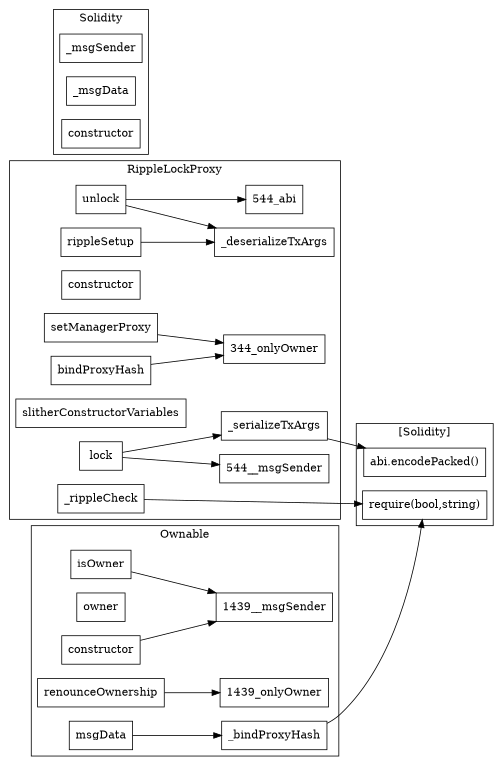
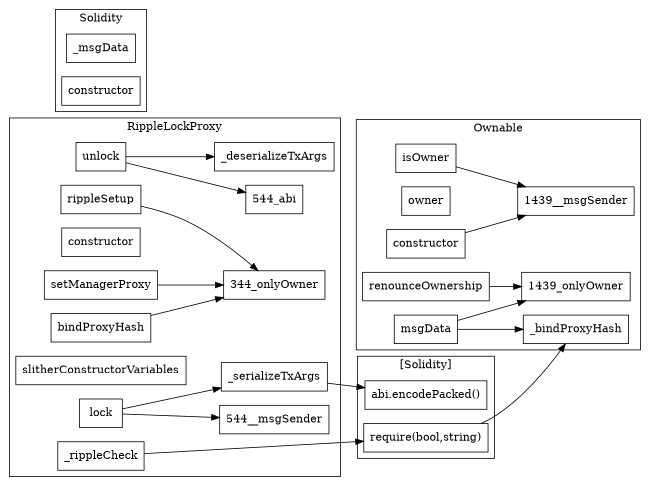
  strict digraph {
    rankdir=LR
    node [shape=box]
    n1 [label=_deserializeTxArgs]
    n2 [label=_serializeTxArgs]
    n3 [label=unlock]
    n4 [label="544_abi"]
    n5 [label=rippleSetup]
    n6 [label="344_onlyOwner"]
    n7 [label=constructor]
    n8 [label=setManagerProxy]
    n9 [label=bindProxyHash]
    n10 [label=slitherConstructorVariables]
    n11 [label=_rippleCheck]
    n12 [label=lock]
    "544__msgSender"
    n14 [label=isOwner]
    "1439__msgSender"
    n16 [label=owner]
    n17 [label=renounceOwnership]
    "1439_onlyOwner"
    n19 [label=msgData]
    n20 [label=_bindProxyHash]
    n21 [label=constructor]
-   n22 [label=_msgSender]
    n23 [label=_msgData]
    n24 [label=constructor]
    "abi.encodePacked()"
    "require(bool,string)"
    subgraph cluster_1 {
      label=RippleLockProxy
      n1
      n2
      n3
      n4
      n5
      n6
      n7
      n8
      n9
      n10
      n11
      n12
      "544__msgSender"
    }
    subgraph cluster_2 {
      label=Ownable
      n14
      "1439__msgSender"
      n16
      n17
      "1439_onlyOwner"
      n19
      n20
      n21
    }
    subgraph cluster_3 {
      label=Solidity
-     n22
      n23
      n24
    }
    subgraph cluster_4 {
      label="[Solidity]"
      "abi.encodePacked()"
      "require(bool,string)"
    }
    n2 -> "abi.encodePacked()"
    n3 -> n1
    n3 -> n4
-   n5 -> n1
+   n5 -> n6
    n8 -> n6
    n9 -> n6
    n11 -> "require(bool,string)"
    n12 -> n2
    n12 -> "544__msgSender"
    n14 -> "1439__msgSender"
    n17 -> "1439_onlyOwner"
+   n19 -> "1439_onlyOwner"
    n19 -> n20
-   n20 -> "require(bool,string)"
+   "require(bool,string)" -> n20
    n21 -> "1439__msgSender"
  }
